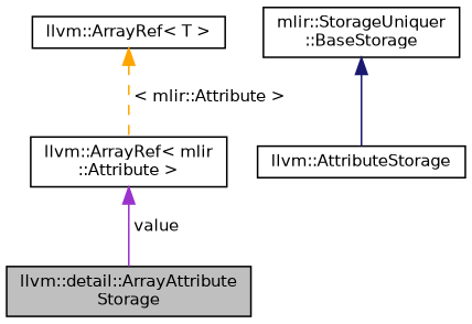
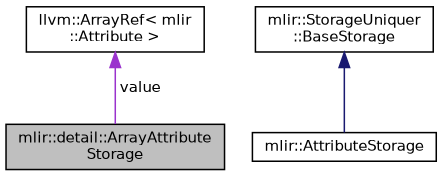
  digraph {
    fontname="DejaVu Sans"
    node [color=black fontname="DejaVu Sans" fontsize=10 shape=record]
    edge [dir=back fontname="DejaVu Sans" fontsize=10 labelfontname=Helvetica labelfontsize=10 style=solid]
-   n1 [fillcolor=grey75 fontcolor=black height=0.2 label="llvm::detail::ArrayAttribute\lStorage" style=filled width=0.4]
-   n2 [height=0.2 label="llvm::AttributeStorage" width=0.4]
+   n1 [fillcolor=grey75 fontcolor=black height=0.2 label="mlir::detail::ArrayAttribute\lStorage" style=filled width=0.4]
+   n2 [height=0.2 label="mlir::AttributeStorage" width=0.4]
    n3 [height=0.2 label="mlir::StorageUniquer\l::BaseStorage" width=0.4]
    n4 [height=0.2 label="llvm::ArrayRef\< mlir\l::Attribute \>" width=0.4]
-   n5 [height=0.2 label="llvm::ArrayRef\< T \>" width=0.4]
    n3 -> n2 [color=midnightblue]
    n4 -> n1 [color=darkorchid3 label=" value"]
-   n5 -> n4 [color=orange label=" \< mlir::Attribute \>" style=dashed]
  }
